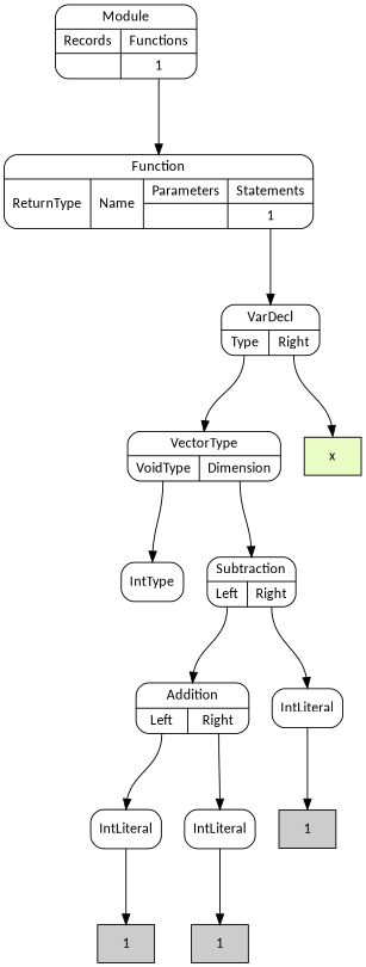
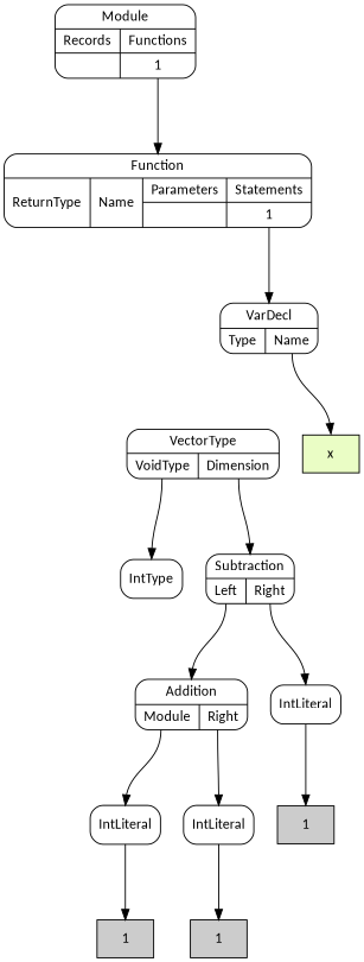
  digraph {
    nodesep=0.3
    ordering=out
    ranksep=1
    node [fillcolor=white fontname=Calibri shape=Mrecord style=filled]
    edge [headport=n tailport="p0:s"]
    n1 [label=IntType]
    n2 [fillcolor="#cccccc" label=1 shape=box]
    n3 [label=IntLiteral]
    n4 [fillcolor="#cccccc" label=1 shape=box]
    n5 [label=IntLiteral]
-   n6 [label="{Addition|{<p0>Left|<p1>Right}}"]
+   n6 [label="{Addition|{<p0>Module|<p1>Right}}"]
    n7 [fillcolor="#cccccc" label=1 shape=box]
    n8 [label=IntLiteral]
    n9 [label="{Subtraction|{<p0>Left|<p1>Right}}"]
    n10 [label="{VectorType|{<p0>VoidType|<p1>Dimension}}"]
    n11 [fillcolor="#EAFDC5" label=x shape=box]
-   n12 [label="{VarDecl|{<p0>Type|<p1>Right}}"]
+   n12 [label="{VarDecl|{<p0>Type|<p1>Name}}"]
    n13 [label="{Function|{<p0>ReturnType|<p1>Name|{Parameters|{}}|{Statements|{<p3_0>1}}}}"]
    n14 [label="{Module|{{Records|{}}|{Functions|{<p1_0>1}}}}"]
    n3 -> n2 [tailport=s]
    n5 -> n4 [tailport=s]
    n6 -> n3
    n6 -> n5 [tailport="p1:s"]
    n8 -> n7 [tailport=s]
    n9 -> n6
    n9 -> n8 [tailport="p1:s"]
    n10 -> n1
    n10 -> n9 [tailport="p1:s"]
-   n12 -> n10
    n12 -> n11 [tailport="p1:s"]
    n13 -> n12 [tailport="p3_0:s"]
    n14 -> n13 [tailport="p1_0:s"]
  }
